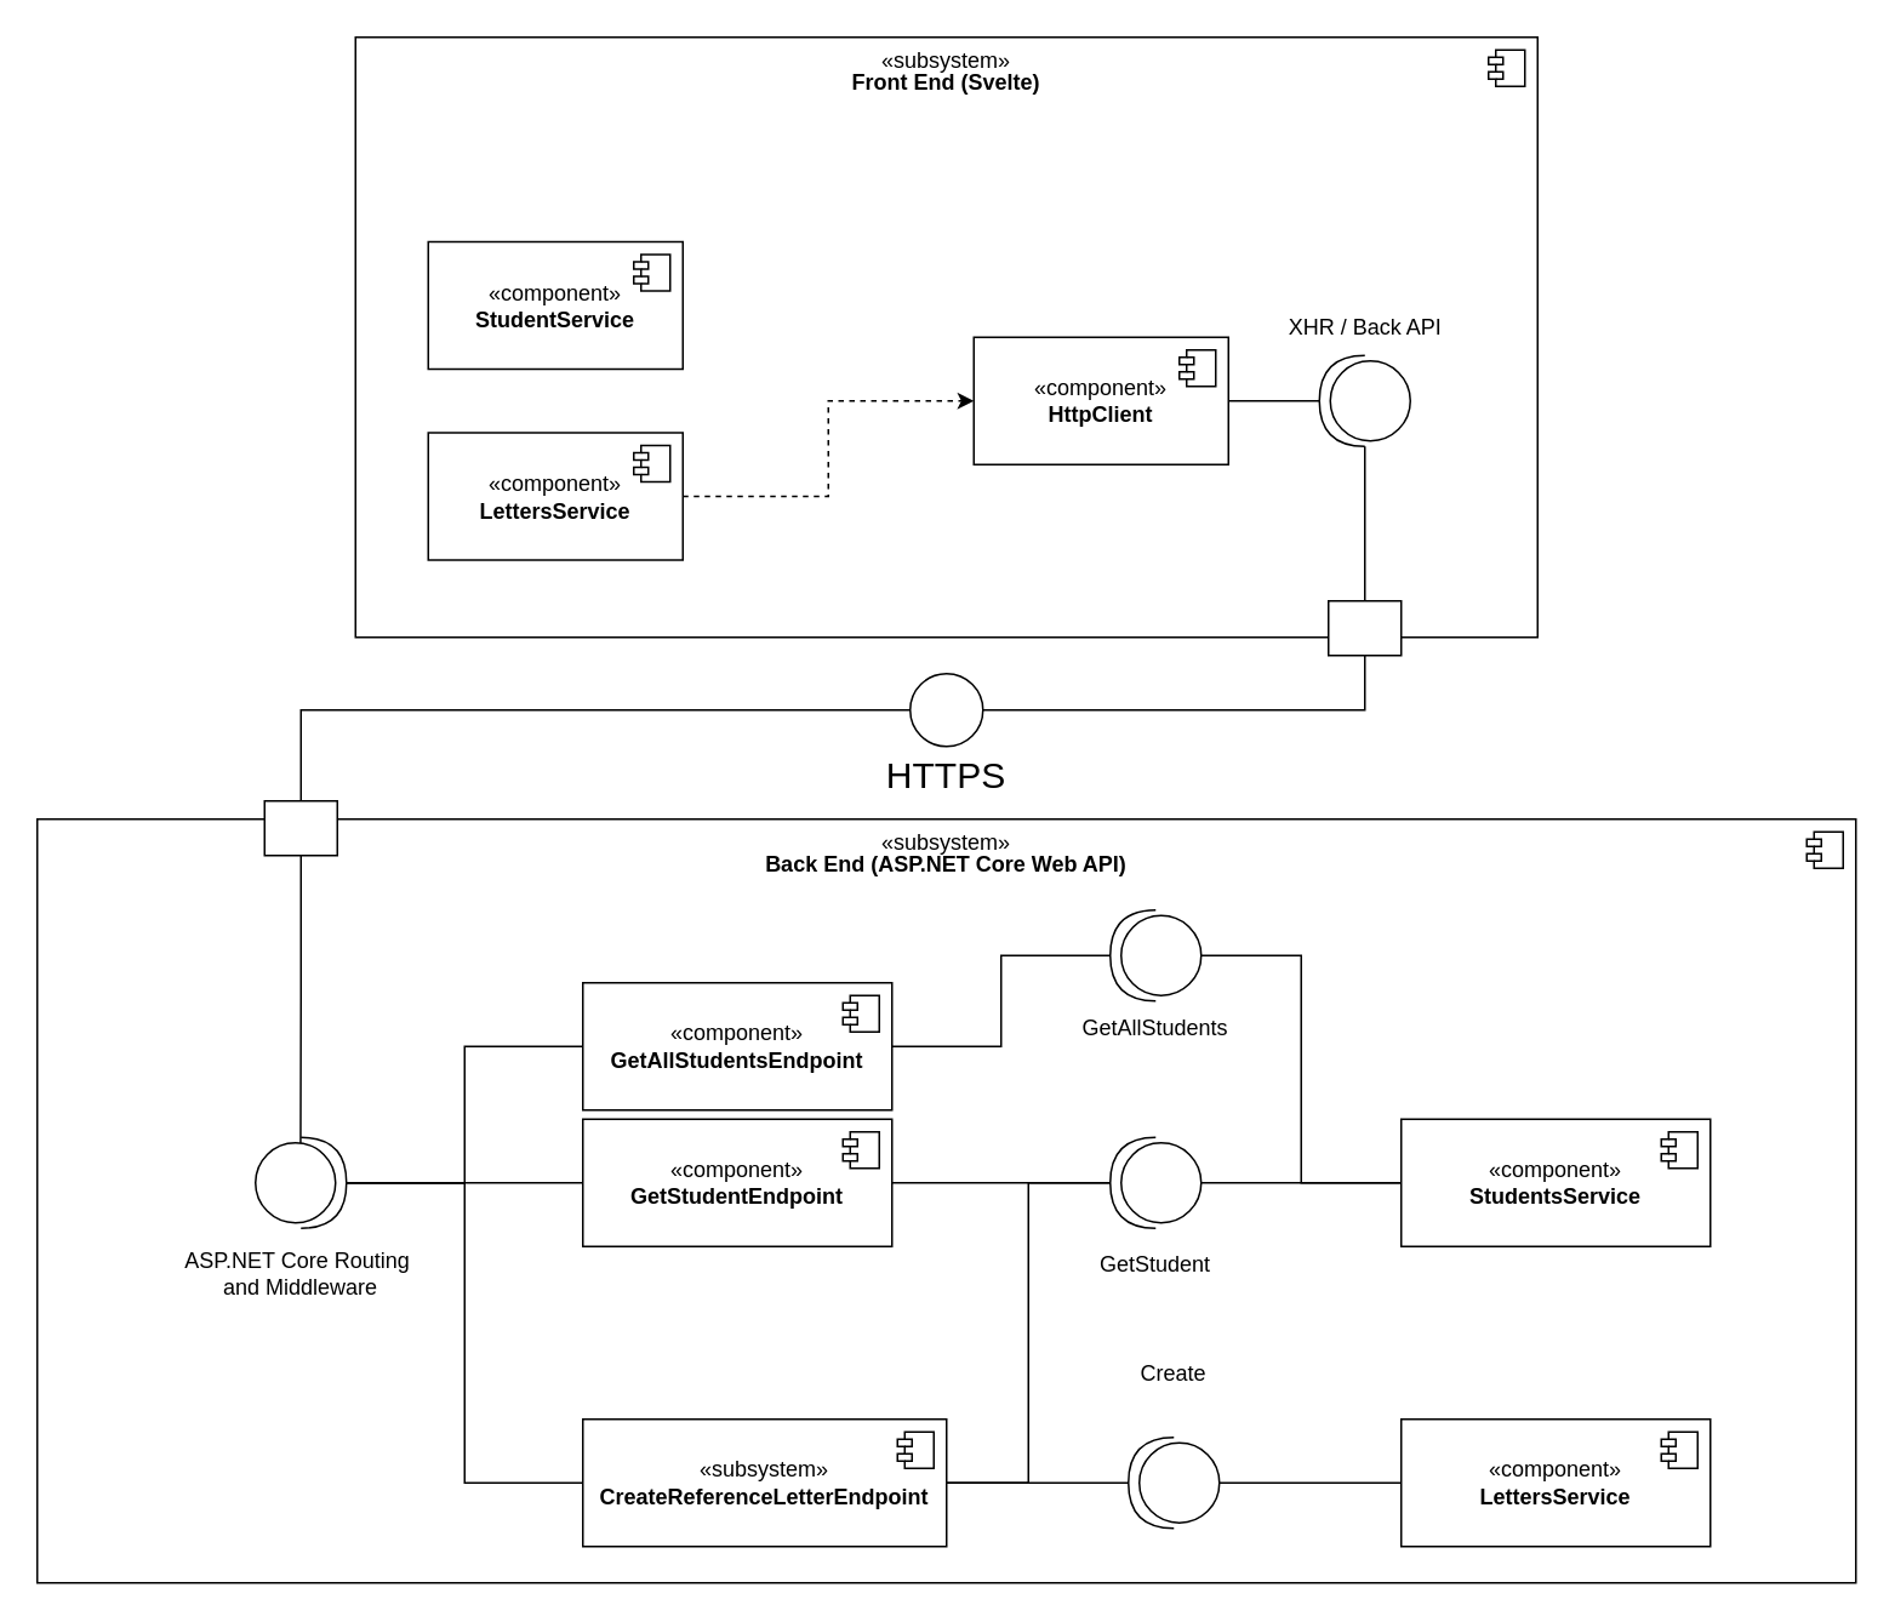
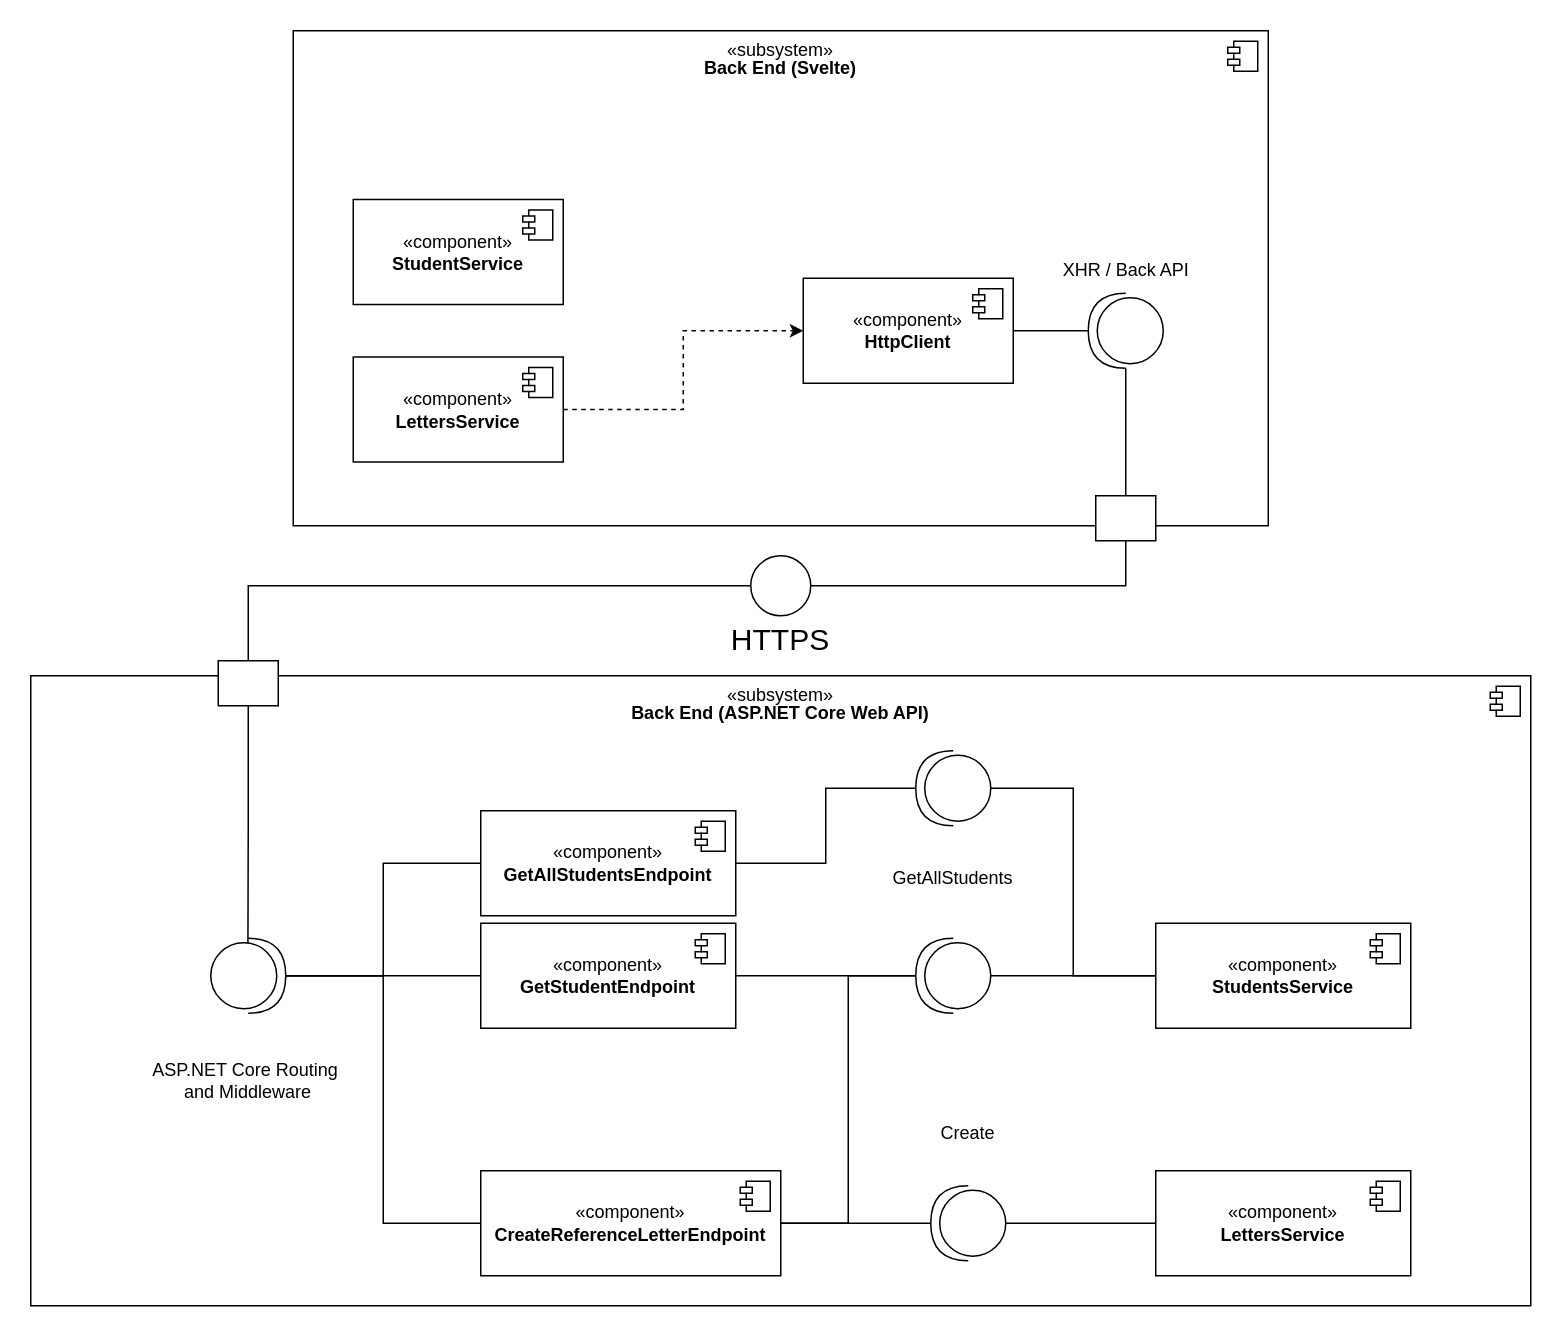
  <mxCell id="0" />
  <mxCell id="1" parent="0" />
- <mxCell id="2" value="&lt;div style=&quot;line-height: 100%;&quot;&gt;«subsystem»&lt;br&gt;&lt;b&gt;Front End (Svelte)&lt;/b&gt;&lt;/div&gt;" style="html=1;dropTarget=0;whiteSpace=wrap;align=center;imageVerticalAlign=top;imageAspect=1;verticalAlign=top;" vertex="1" parent="1"><mxGeometry x="195" y="20" width="650" height="330" as="geometry" /></mxCell>
+ <mxCell id="2" value="&lt;div style=&quot;line-height: 100%;&quot;&gt;«subsystem»&lt;br&gt;&lt;b&gt;Back End (Svelte)&lt;/b&gt;&lt;/div&gt;" style="html=1;dropTarget=0;whiteSpace=wrap;align=center;imageVerticalAlign=top;imageAspect=1;verticalAlign=top;" vertex="1" parent="1"><mxGeometry x="195" y="20" width="650" height="330" as="geometry" /></mxCell>
  <mxCell id="3" value="" style="shape=module;jettyWidth=8;jettyHeight=4;" vertex="1" parent="2"><mxGeometry x="1" width="20" height="20" relative="1" as="geometry"><mxPoint x="-27" y="7" as="offset" /></mxGeometry></mxCell>
  <mxCell id="4" value="&lt;div style=&quot;line-height: 100%;&quot;&gt;«subsystem»&lt;br&gt;&lt;b&gt;Back End (ASP.NET Core Web API)&lt;/b&gt;&lt;/div&gt;" style="html=1;dropTarget=0;whiteSpace=wrap;align=center;imageVerticalAlign=top;imageAspect=1;verticalAlign=top;" vertex="1" parent="1"><mxGeometry x="20" y="450" width="1000" height="420" as="geometry" /></mxCell>
  <mxCell id="5" value="" style="shape=module;jettyWidth=8;jettyHeight=4;" vertex="1" parent="4"><mxGeometry x="1" width="20" height="20" relative="1" as="geometry"><mxPoint x="-27" y="7" as="offset" /></mxGeometry></mxCell>
  <mxCell id="6" style="edgeStyle=orthogonalEdgeStyle;rounded=0;orthogonalLoop=1;jettySize=auto;html=1;entryX=1;entryY=0.5;entryDx=0;entryDy=0;fontFamily=Helvetica;fontSize=12;fontColor=default;endArrow=none;startFill=0;" edge="1" parent="1" source="7" target="10"><mxGeometry relative="1" as="geometry"><Array as="points"><mxPoint x="750" y="390" /></Array></mxGeometry></mxCell>
  <mxCell id="7" value="" style="rounded=0;whiteSpace=wrap;html=1;strokeColor=default;align=center;verticalAlign=middle;fontFamily=Helvetica;fontSize=12;fontColor=default;fillColor=default;" vertex="1" parent="1"><mxGeometry x="730" y="330" width="40" height="30" as="geometry" /></mxCell>
  <mxCell id="8" style="edgeStyle=orthogonalEdgeStyle;rounded=0;orthogonalLoop=1;jettySize=auto;html=1;entryX=0;entryY=0.5;entryDx=0;entryDy=0;fontFamily=Helvetica;fontSize=12;fontColor=default;endArrow=none;startFill=0;" edge="1" parent="1" source="9" target="10"><mxGeometry relative="1" as="geometry"><Array as="points"><mxPoint x="165" y="390" /></Array></mxGeometry></mxCell>
  <mxCell id="9" value="" style="rounded=0;whiteSpace=wrap;html=1;strokeColor=default;align=center;verticalAlign=middle;fontFamily=Helvetica;fontSize=12;fontColor=default;fillColor=default;" vertex="1" parent="1"><mxGeometry x="145" y="440" width="40" height="30" as="geometry" /></mxCell>
  <mxCell id="10" value="" style="ellipse;whiteSpace=wrap;html=1;aspect=fixed;strokeColor=default;align=center;verticalAlign=middle;fontFamily=Helvetica;fontSize=12;fontColor=default;fillColor=default;" vertex="1" parent="1"><mxGeometry x="500" y="370" width="40" height="40" as="geometry" /></mxCell>
  <mxCell id="11" value="HTTPS" style="text;html=1;align=center;verticalAlign=middle;whiteSpace=wrap;rounded=0;fontFamily=Helvetica;fontSize=20;fontColor=default;" vertex="1" parent="1"><mxGeometry x="475" y="400" width="90" height="50" as="geometry" /></mxCell>
  <mxCell id="12" value="«component»&lt;br&gt;&lt;b&gt;HttpClient&lt;/b&gt;" style="html=1;dropTarget=0;whiteSpace=wrap;strokeColor=default;align=center;verticalAlign=middle;fontFamily=Helvetica;fontSize=12;fontColor=default;fillColor=default;" vertex="1" parent="1"><mxGeometry x="535" y="185" width="140" height="70" as="geometry" /></mxCell>
  <mxCell id="13" value="" style="shape=module;jettyWidth=8;jettyHeight=4;strokeColor=default;align=center;verticalAlign=middle;fontFamily=Helvetica;fontSize=12;fontColor=default;fillColor=default;" vertex="1" parent="12"><mxGeometry x="1" width="20" height="20" relative="1" as="geometry"><mxPoint x="-27" y="7" as="offset" /></mxGeometry></mxCell>
  <mxCell id="14" style="edgeStyle=orthogonalEdgeStyle;rounded=0;orthogonalLoop=1;jettySize=auto;html=1;entryX=0.5;entryY=0;entryDx=0;entryDy=0;fontFamily=Helvetica;fontSize=12;fontColor=default;endArrow=none;startFill=0;" edge="1" parent="1" source="15" target="7"><mxGeometry relative="1" as="geometry" /></mxCell>
  <mxCell id="15" value="" style="shape=providedRequiredInterface;html=1;verticalLabelPosition=bottom;sketch=0;strokeColor=default;align=center;verticalAlign=middle;fontFamily=Helvetica;fontSize=12;fontColor=default;fillColor=default;rotation=-180;" vertex="1" parent="1"><mxGeometry x="725" y="195" width="50" height="50" as="geometry" /></mxCell>
  <mxCell id="16" style="edgeStyle=orthogonalEdgeStyle;rounded=0;orthogonalLoop=1;jettySize=auto;html=1;exitX=1;exitY=0.5;exitDx=0;exitDy=0;entryX=1;entryY=0.5;entryDx=0;entryDy=0;entryPerimeter=0;fontFamily=Helvetica;fontSize=12;fontColor=default;endArrow=none;startFill=0;" edge="1" parent="1" source="12" target="15"><mxGeometry relative="1" as="geometry" /></mxCell>
  <mxCell id="17" value="«component»&lt;br&gt;&lt;b&gt;StudentService&lt;/b&gt;" style="html=1;dropTarget=0;whiteSpace=wrap;strokeColor=default;align=center;verticalAlign=middle;fontFamily=Helvetica;fontSize=12;fontColor=default;fillColor=default;" vertex="1" parent="1"><mxGeometry x="235" y="132.5" width="140" height="70" as="geometry" /></mxCell>
  <mxCell id="18" value="" style="shape=module;jettyWidth=8;jettyHeight=4;strokeColor=default;align=center;verticalAlign=middle;fontFamily=Helvetica;fontSize=12;fontColor=default;fillColor=default;" vertex="1" parent="17"><mxGeometry x="1" width="20" height="20" relative="1" as="geometry"><mxPoint x="-27" y="7" as="offset" /></mxGeometry></mxCell>
  <mxCell id="19" style="edgeStyle=orthogonalEdgeStyle;rounded=0;orthogonalLoop=1;jettySize=auto;html=1;exitX=1;exitY=0.5;exitDx=0;exitDy=0;entryX=0;entryY=0.5;entryDx=0;entryDy=0;fontFamily=Helvetica;fontSize=12;fontColor=default;dashed=1;" edge="1" parent="1" source="20" target="12"><mxGeometry relative="1" as="geometry" /></mxCell>
  <mxCell id="20" value="«component»&lt;br&gt;&lt;b&gt;LettersService&lt;/b&gt;" style="html=1;dropTarget=0;whiteSpace=wrap;strokeColor=default;align=center;verticalAlign=middle;fontFamily=Helvetica;fontSize=12;fontColor=default;fillColor=default;" vertex="1" parent="1"><mxGeometry x="235" y="237.5" width="140" height="70" as="geometry" /></mxCell>
  <mxCell id="21" value="" style="shape=module;jettyWidth=8;jettyHeight=4;strokeColor=default;align=center;verticalAlign=middle;fontFamily=Helvetica;fontSize=12;fontColor=default;fillColor=default;" vertex="1" parent="20"><mxGeometry x="1" width="20" height="20" relative="1" as="geometry"><mxPoint x="-27" y="7" as="offset" /></mxGeometry></mxCell>
  <mxCell id="22" value="XHR / Back API" style="text;html=1;align=center;verticalAlign=middle;whiteSpace=wrap;rounded=0;fontFamily=Helvetica;fontSize=12;fontColor=default;" vertex="1" parent="1"><mxGeometry x="697.5" y="165" width="105" height="30" as="geometry" /></mxCell>
  <mxCell id="23" value="«component»&lt;br&gt;&lt;b&gt;GetAllStudentsEndpoint&lt;/b&gt;" style="html=1;dropTarget=0;whiteSpace=wrap;strokeColor=default;align=center;verticalAlign=middle;fontFamily=Helvetica;fontSize=12;fontColor=default;fillColor=default;" vertex="1" parent="1"><mxGeometry x="320" y="540" width="170" height="70" as="geometry" /></mxCell>
  <mxCell id="24" value="" style="shape=module;jettyWidth=8;jettyHeight=4;strokeColor=default;align=center;verticalAlign=middle;fontFamily=Helvetica;fontSize=12;fontColor=default;fillColor=default;" vertex="1" parent="23"><mxGeometry x="1" width="20" height="20" relative="1" as="geometry"><mxPoint x="-27" y="7" as="offset" /></mxGeometry></mxCell>
  <mxCell id="25" value="«component»&lt;br&gt;&lt;b&gt;GetStudentEndpoint&lt;/b&gt;" style="html=1;dropTarget=0;whiteSpace=wrap;strokeColor=default;align=center;verticalAlign=middle;fontFamily=Helvetica;fontSize=12;fontColor=default;fillColor=default;" vertex="1" parent="1"><mxGeometry x="320" y="615" width="170" height="70" as="geometry" /></mxCell>
  <mxCell id="26" value="" style="shape=module;jettyWidth=8;jettyHeight=4;strokeColor=default;align=center;verticalAlign=middle;fontFamily=Helvetica;fontSize=12;fontColor=default;fillColor=default;" vertex="1" parent="25"><mxGeometry x="1" width="20" height="20" relative="1" as="geometry"><mxPoint x="-27" y="7" as="offset" /></mxGeometry></mxCell>
- <mxCell id="27" value="«subsystem»&lt;br&gt;&lt;b&gt;CreateReferenceLetterEndpoint&lt;/b&gt;" style="html=1;dropTarget=0;whiteSpace=wrap;strokeColor=default;align=center;verticalAlign=middle;fontFamily=Helvetica;fontSize=12;fontColor=default;fillColor=default;" vertex="1" parent="1"><mxGeometry x="320" y="780" width="200" height="70" as="geometry" /></mxCell>
+ <mxCell id="27" value="«component»&lt;br&gt;&lt;b&gt;CreateReferenceLetterEndpoint&lt;/b&gt;" style="html=1;dropTarget=0;whiteSpace=wrap;strokeColor=default;align=center;verticalAlign=middle;fontFamily=Helvetica;fontSize=12;fontColor=default;fillColor=default;" vertex="1" parent="1"><mxGeometry x="320" y="780" width="200" height="70" as="geometry" /></mxCell>
  <mxCell id="28" value="" style="shape=module;jettyWidth=8;jettyHeight=4;strokeColor=default;align=center;verticalAlign=middle;fontFamily=Helvetica;fontSize=12;fontColor=default;fillColor=default;" vertex="1" parent="27"><mxGeometry x="1" width="20" height="20" relative="1" as="geometry"><mxPoint x="-27" y="7" as="offset" /></mxGeometry></mxCell>
  <mxCell id="29" style="edgeStyle=orthogonalEdgeStyle;rounded=0;orthogonalLoop=1;jettySize=auto;html=1;exitX=1;exitY=0.5;exitDx=0;exitDy=0;exitPerimeter=0;entryX=0;entryY=0.5;entryDx=0;entryDy=0;fontFamily=Helvetica;fontSize=12;fontColor=default;endArrow=none;startFill=0;" edge="1" parent="1" source="30" target="23"><mxGeometry relative="1" as="geometry" /></mxCell>
  <mxCell id="30" value="" style="shape=providedRequiredInterface;html=1;verticalLabelPosition=bottom;sketch=0;strokeColor=default;align=center;verticalAlign=middle;fontFamily=Helvetica;fontSize=12;fontColor=default;fillColor=default;rotation=0;" vertex="1" parent="1"><mxGeometry x="140" y="625" width="50" height="50" as="geometry" /></mxCell>
  <mxCell id="31" style="edgeStyle=orthogonalEdgeStyle;rounded=0;orthogonalLoop=1;jettySize=auto;html=1;entryX=1;entryY=0.5;entryDx=0;entryDy=0;entryPerimeter=0;fontFamily=Helvetica;fontSize=12;fontColor=default;endArrow=none;startFill=0;" edge="1" parent="1" source="25" target="30"><mxGeometry relative="1" as="geometry" /></mxCell>
  <mxCell id="32" style="edgeStyle=orthogonalEdgeStyle;rounded=0;orthogonalLoop=1;jettySize=auto;html=1;entryX=1;entryY=0.5;entryDx=0;entryDy=0;entryPerimeter=0;fontFamily=Helvetica;fontSize=12;fontColor=default;endArrow=none;startFill=0;" edge="1" parent="1" source="27" target="30"><mxGeometry relative="1" as="geometry" /></mxCell>
  <mxCell id="33" style="edgeStyle=orthogonalEdgeStyle;rounded=0;orthogonalLoop=1;jettySize=auto;html=1;entryX=0.496;entryY=0.062;entryDx=0;entryDy=0;entryPerimeter=0;fontFamily=Helvetica;fontSize=12;fontColor=default;endArrow=none;startFill=0;" edge="1" parent="1" source="9" target="30"><mxGeometry relative="1" as="geometry" /></mxCell>
- <mxCell id="34" value="ASP.NET Core Routing&amp;nbsp;&lt;div&gt;and Middleware&lt;/div&gt;" style="text;html=1;align=center;verticalAlign=middle;whiteSpace=wrap;rounded=0;fontFamily=Helvetica;fontSize=12;fontColor=default;" vertex="1" parent="1"><mxGeometry x="85" y="680" width="160" height="40" as="geometry" /></mxCell>
+ <mxCell id="34" value="ASP.NET Core Routing&amp;nbsp;&lt;div&gt;and Middleware&lt;/div&gt;" style="text;html=1;align=center;verticalAlign=middle;whiteSpace=wrap;rounded=0;fontFamily=Helvetica;fontSize=12;fontColor=default;" vertex="1" parent="1"><mxGeometry x="85" y="700" width="160" height="40" as="geometry" /></mxCell>
  <mxCell id="35" value="«component»&lt;br&gt;&lt;b&gt;StudentsService&lt;/b&gt;" style="html=1;dropTarget=0;whiteSpace=wrap;strokeColor=default;align=center;verticalAlign=middle;fontFamily=Helvetica;fontSize=12;fontColor=default;fillColor=default;" vertex="1" parent="1"><mxGeometry x="770" y="615" width="170" height="70" as="geometry" /></mxCell>
  <mxCell id="36" value="" style="shape=module;jettyWidth=8;jettyHeight=4;strokeColor=default;align=center;verticalAlign=middle;fontFamily=Helvetica;fontSize=12;fontColor=default;fillColor=default;" vertex="1" parent="35"><mxGeometry x="1" width="20" height="20" relative="1" as="geometry"><mxPoint x="-27" y="7" as="offset" /></mxGeometry></mxCell>
  <mxCell id="37" value="«component»&lt;br&gt;&lt;b&gt;LettersService&lt;/b&gt;" style="html=1;dropTarget=0;whiteSpace=wrap;strokeColor=default;align=center;verticalAlign=middle;fontFamily=Helvetica;fontSize=12;fontColor=default;fillColor=default;" vertex="1" parent="1"><mxGeometry x="770" y="780" width="170" height="70" as="geometry" /></mxCell>
  <mxCell id="38" value="" style="shape=module;jettyWidth=8;jettyHeight=4;strokeColor=default;align=center;verticalAlign=middle;fontFamily=Helvetica;fontSize=12;fontColor=default;fillColor=default;" vertex="1" parent="37"><mxGeometry x="1" width="20" height="20" relative="1" as="geometry"><mxPoint x="-27" y="7" as="offset" /></mxGeometry></mxCell>
  <mxCell id="39" style="edgeStyle=orthogonalEdgeStyle;rounded=0;orthogonalLoop=1;jettySize=auto;html=1;entryX=0;entryY=0.5;entryDx=0;entryDy=0;fontFamily=Helvetica;fontSize=12;fontColor=default;endArrow=none;startFill=0;" edge="1" parent="1" source="40" target="35"><mxGeometry relative="1" as="geometry" /></mxCell>
  <mxCell id="40" value="" style="shape=providedRequiredInterface;html=1;verticalLabelPosition=bottom;sketch=0;strokeColor=default;align=center;verticalAlign=middle;fontFamily=Helvetica;fontSize=12;fontColor=default;fillColor=default;rotation=-180;" vertex="1" parent="1"><mxGeometry x="610" y="500" width="50" height="50" as="geometry" /></mxCell>
  <mxCell id="41" style="edgeStyle=orthogonalEdgeStyle;rounded=0;orthogonalLoop=1;jettySize=auto;html=1;exitX=1;exitY=0.5;exitDx=0;exitDy=0;entryX=1;entryY=0.5;entryDx=0;entryDy=0;entryPerimeter=0;fontFamily=Helvetica;fontSize=12;fontColor=default;endArrow=none;startFill=0;" edge="1" parent="1" source="23" target="40"><mxGeometry relative="1" as="geometry" /></mxCell>
- <mxCell id="42" value="GetAllStudents" style="text;html=1;align=center;verticalAlign=middle;whiteSpace=wrap;rounded=0;fontFamily=Helvetica;fontSize=12;fontColor=default;" vertex="1" parent="1"><mxGeometry x="585" y="550" width="100" height="30" as="geometry" /></mxCell>
+ <mxCell id="42" value="GetAllStudents" style="text;html=1;align=center;verticalAlign=middle;whiteSpace=wrap;rounded=0;fontFamily=Helvetica;fontSize=12;fontColor=default;" vertex="1" parent="1"><mxGeometry x="585" y="570" width="100" height="30" as="geometry" /></mxCell>
  <mxCell id="43" style="edgeStyle=orthogonalEdgeStyle;rounded=0;orthogonalLoop=1;jettySize=auto;html=1;exitX=0;exitY=0.5;exitDx=0;exitDy=0;exitPerimeter=0;entryX=0;entryY=0.5;entryDx=0;entryDy=0;fontFamily=Helvetica;fontSize=12;fontColor=default;startArrow=none;startFill=0;endArrow=none;" edge="1" parent="1" source="44" target="35"><mxGeometry relative="1" as="geometry" /></mxCell>
  <mxCell id="44" value="" style="shape=providedRequiredInterface;html=1;verticalLabelPosition=bottom;sketch=0;strokeColor=default;align=center;verticalAlign=middle;fontFamily=Helvetica;fontSize=12;fontColor=default;fillColor=default;rotation=-180;" vertex="1" parent="1"><mxGeometry x="610" y="625" width="50" height="50" as="geometry" /></mxCell>
- <mxCell id="45" value="GetStudent" style="text;html=1;align=center;verticalAlign=middle;whiteSpace=wrap;rounded=0;fontFamily=Helvetica;fontSize=12;fontColor=default;" vertex="1" parent="1"><mxGeometry x="585" y="680" width="100" height="30" as="geometry" /></mxCell>
  <mxCell id="46" style="edgeStyle=orthogonalEdgeStyle;rounded=0;orthogonalLoop=1;jettySize=auto;html=1;exitX=1;exitY=0.5;exitDx=0;exitDy=0;entryX=1;entryY=0.5;entryDx=0;entryDy=0;entryPerimeter=0;fontFamily=Helvetica;fontSize=12;fontColor=default;startArrow=none;startFill=0;endArrow=none;" edge="1" parent="1" source="25" target="44"><mxGeometry relative="1" as="geometry" /></mxCell>
  <mxCell id="47" style="edgeStyle=orthogonalEdgeStyle;rounded=0;orthogonalLoop=1;jettySize=auto;html=1;exitX=1;exitY=0.5;exitDx=0;exitDy=0;entryX=1;entryY=0.5;entryDx=0;entryDy=0;entryPerimeter=0;fontFamily=Helvetica;fontSize=12;fontColor=default;endArrow=none;startFill=0;" edge="1" parent="1" source="27" target="44"><mxGeometry relative="1" as="geometry" /></mxCell>
  <mxCell id="48" style="edgeStyle=orthogonalEdgeStyle;rounded=0;orthogonalLoop=1;jettySize=auto;html=1;exitX=0;exitY=0.5;exitDx=0;exitDy=0;exitPerimeter=0;entryX=0;entryY=0.5;entryDx=0;entryDy=0;fontFamily=Helvetica;fontSize=12;fontColor=default;endArrow=none;startFill=0;" edge="1" parent="1" source="49" target="37"><mxGeometry relative="1" as="geometry" /></mxCell>
  <mxCell id="49" value="" style="shape=providedRequiredInterface;html=1;verticalLabelPosition=bottom;sketch=0;strokeColor=default;align=center;verticalAlign=middle;fontFamily=Helvetica;fontSize=12;fontColor=default;fillColor=default;rotation=-180;" vertex="1" parent="1"><mxGeometry x="620" y="790" width="50" height="50" as="geometry" /></mxCell>
  <mxCell id="50" value="Create" style="text;html=1;align=center;verticalAlign=middle;whiteSpace=wrap;rounded=0;fontFamily=Helvetica;fontSize=12;fontColor=default;" vertex="1" parent="1"><mxGeometry x="595" y="740" width="100" height="30" as="geometry" /></mxCell>
  <mxCell id="51" style="edgeStyle=orthogonalEdgeStyle;rounded=0;orthogonalLoop=1;jettySize=auto;html=1;entryX=1;entryY=0.5;entryDx=0;entryDy=0;entryPerimeter=0;fontFamily=Helvetica;fontSize=12;fontColor=default;endArrow=none;startFill=0;" edge="1" parent="1" source="27" target="49"><mxGeometry relative="1" as="geometry" /></mxCell>
